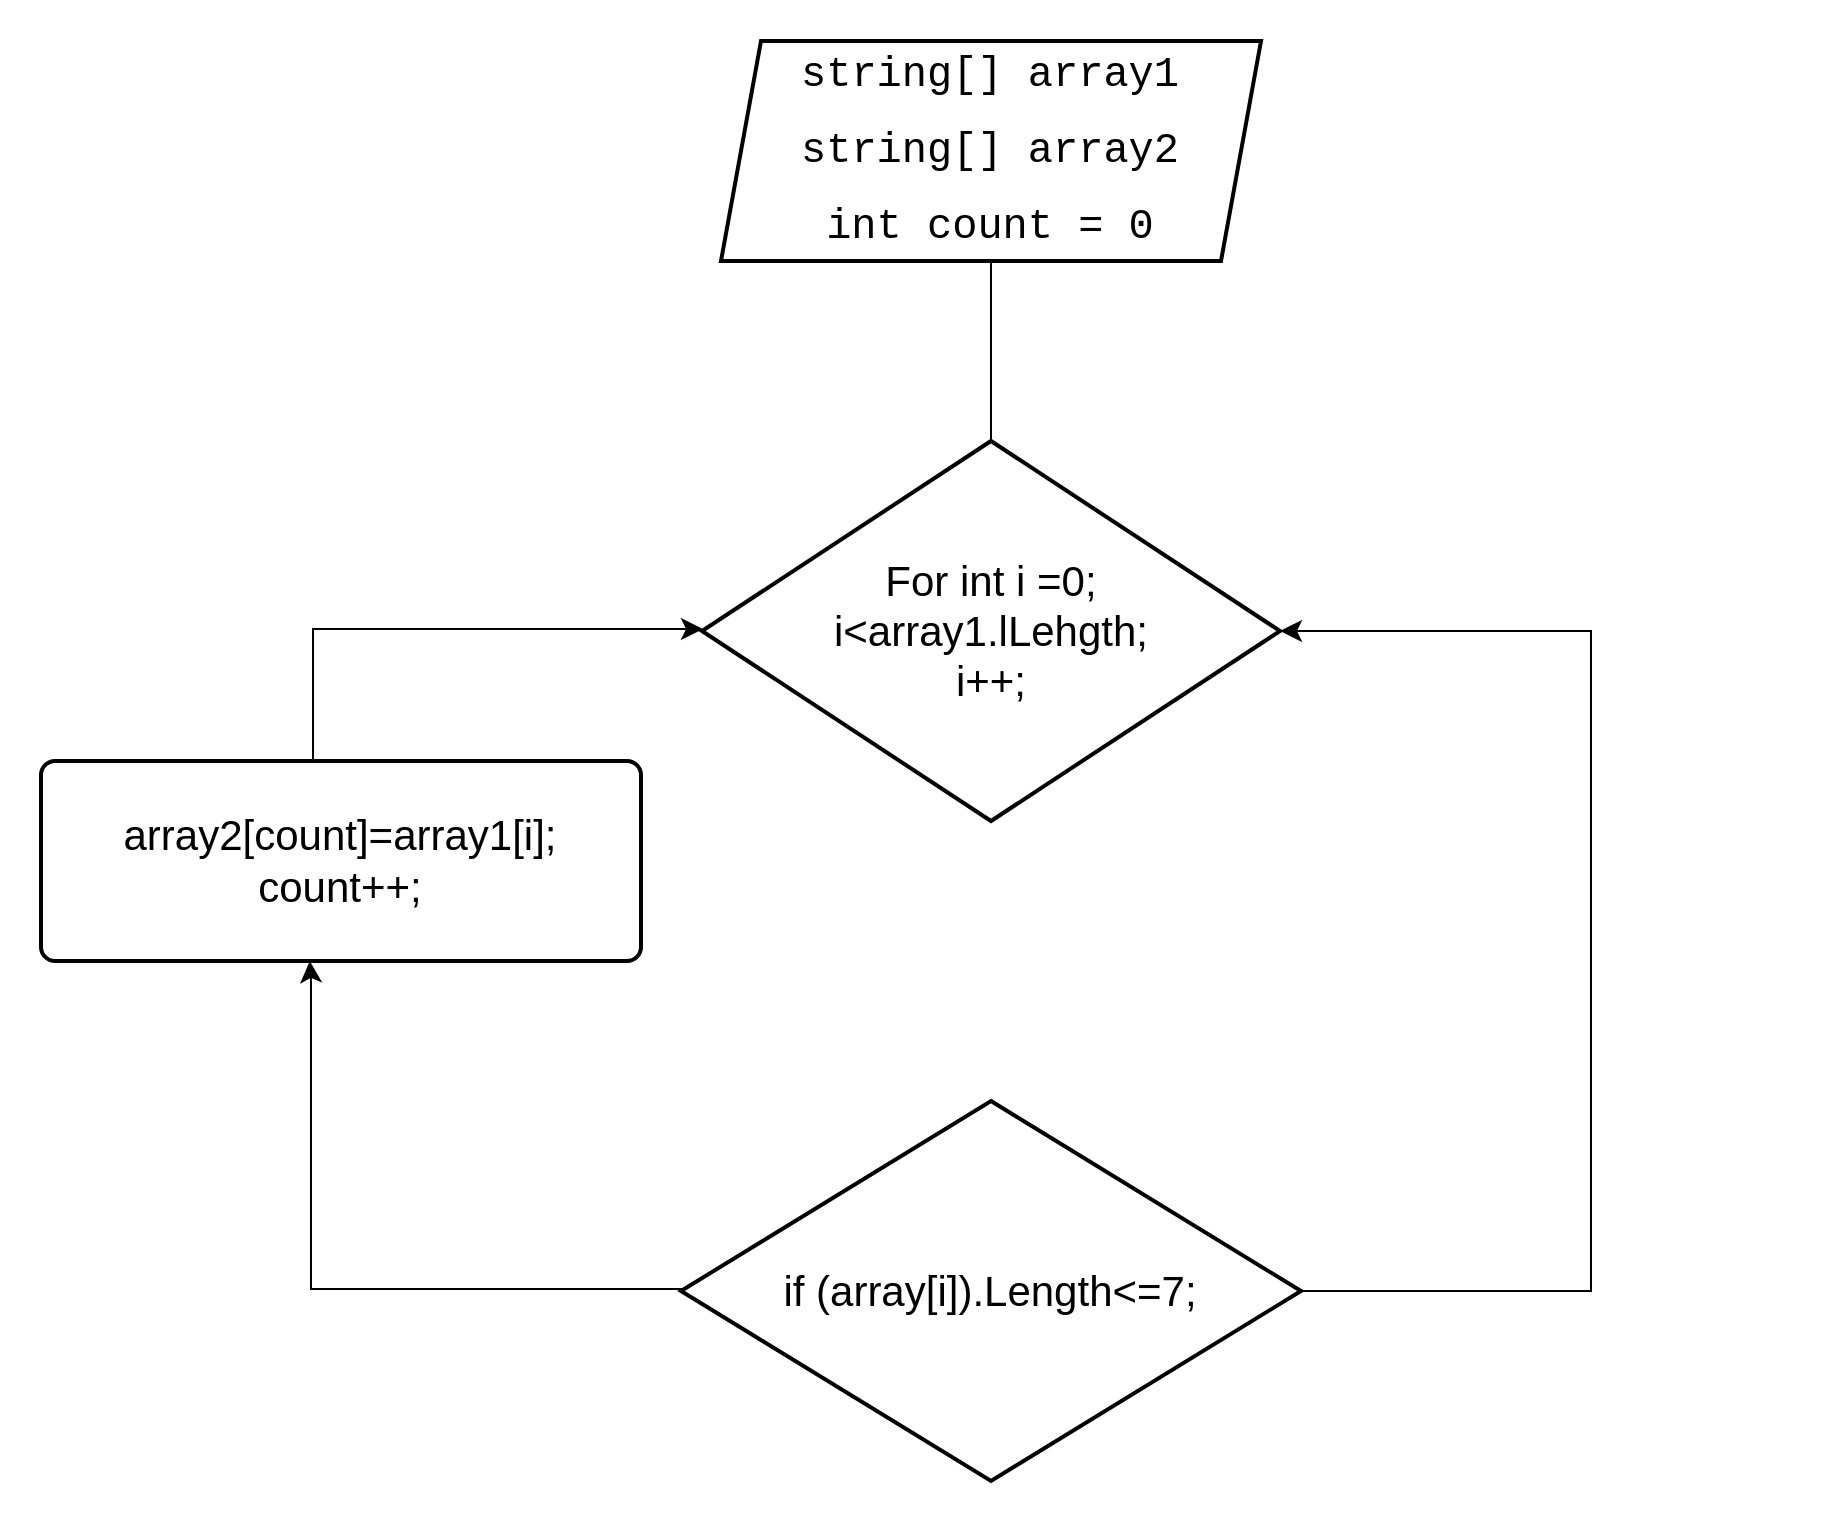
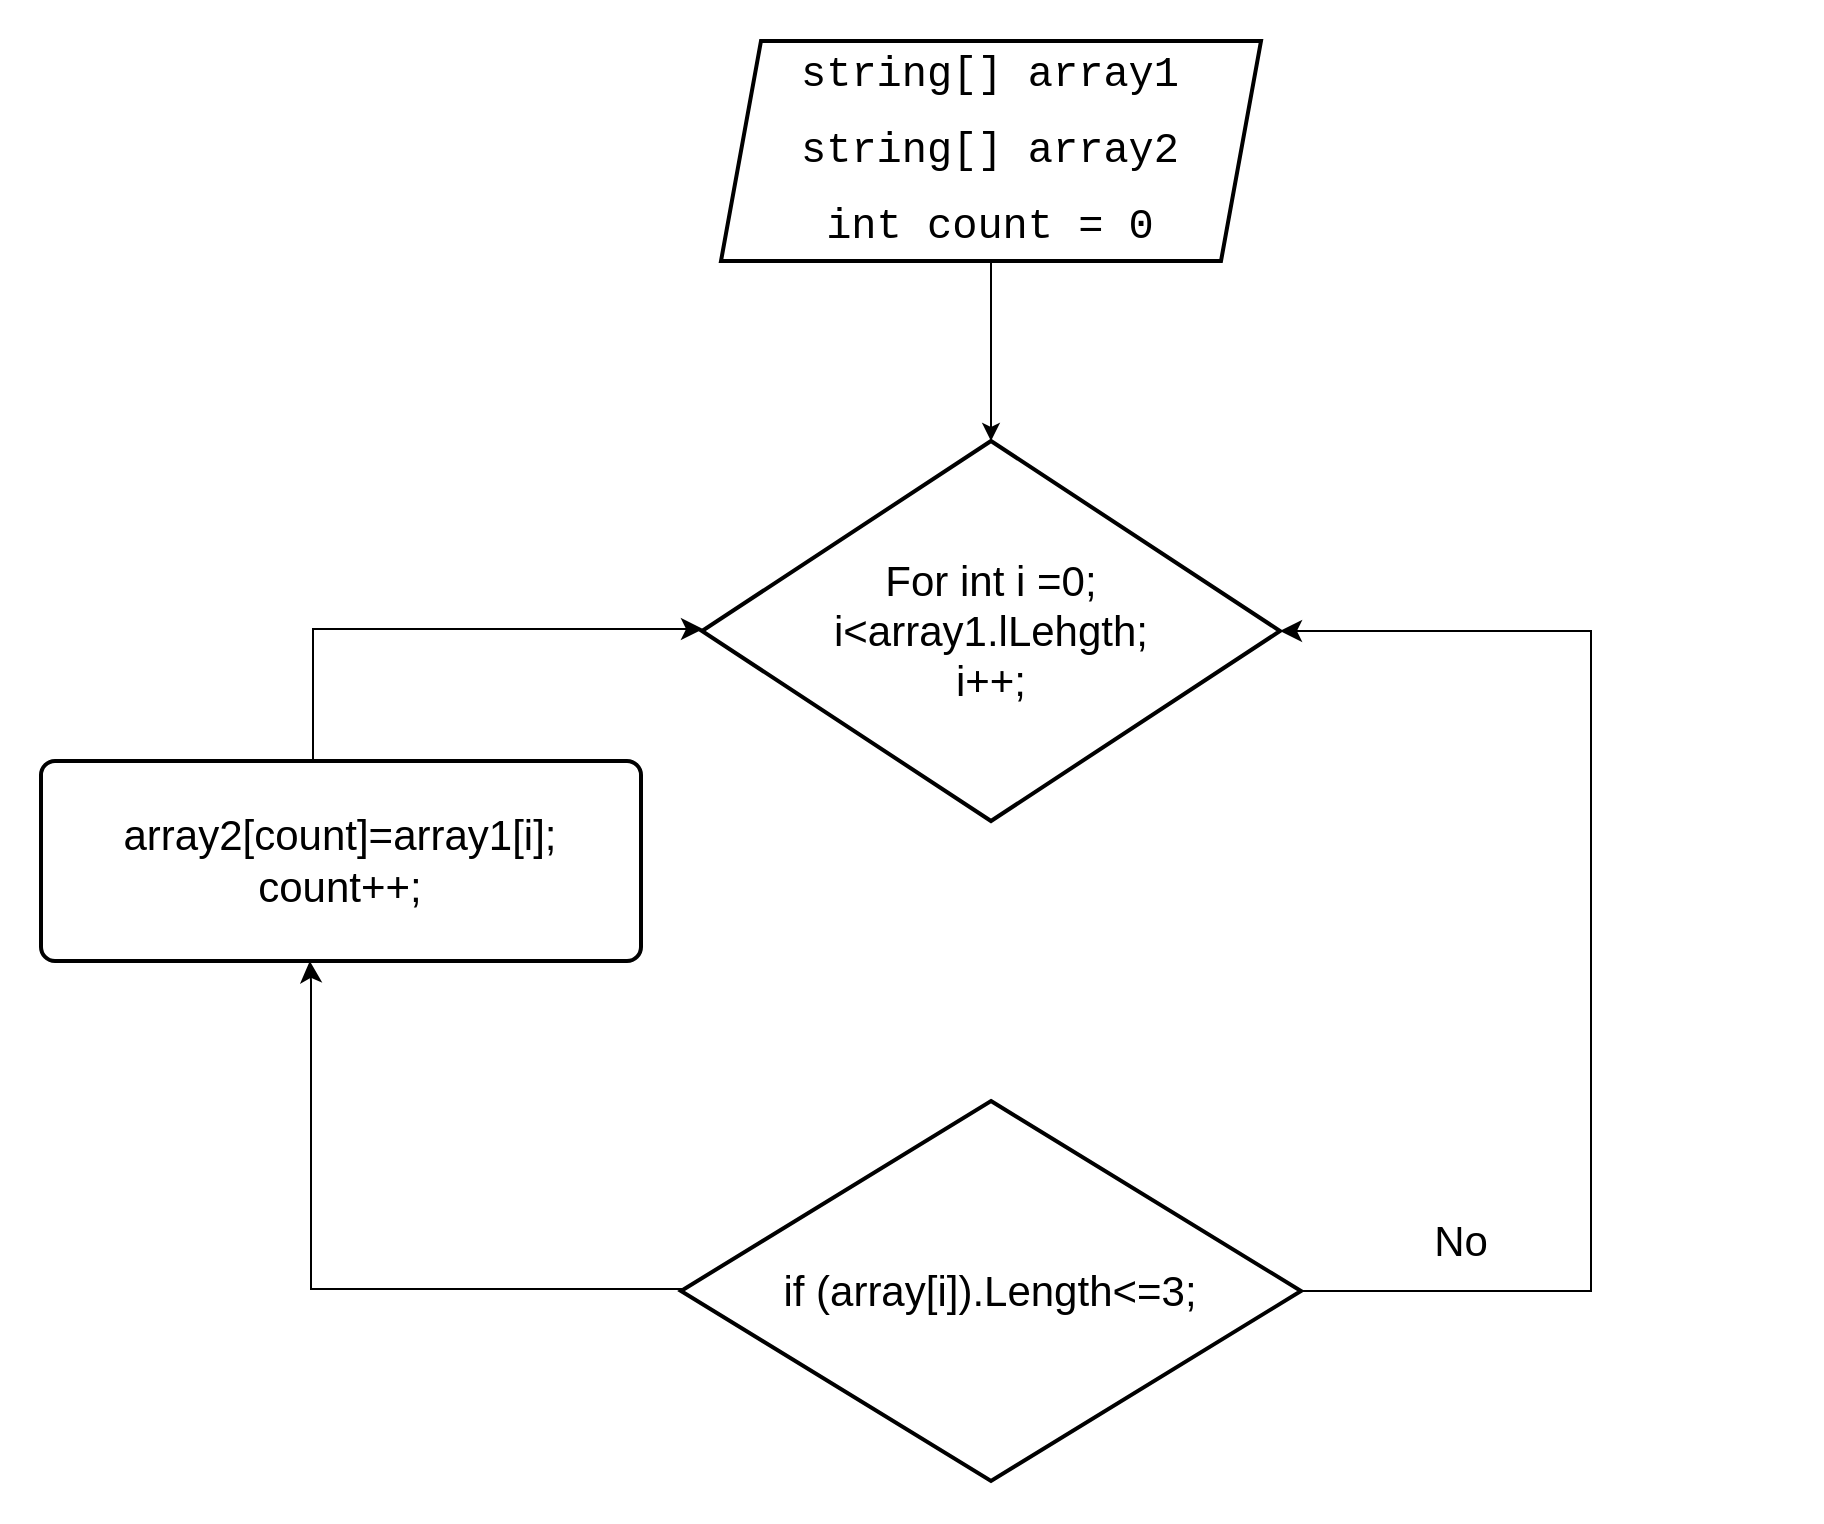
  <mxCell id="0" />
  <mxCell id="1" parent="0" />
- <mxCell id="2" value="" style="edgeStyle=orthogonalEdgeStyle;rounded=0;orthogonalLoop=1;jettySize=auto;html=1;fontFamily=Helvetica;fontSize=21;fontColor=#000000;endArrow=none;" edge="1" parent="1" source="3" target="4"><mxGeometry relative="1" as="geometry" /></mxCell>
+ <mxCell id="2" value="" style="edgeStyle=orthogonalEdgeStyle;rounded=0;orthogonalLoop=1;jettySize=auto;html=1;fontFamily=Helvetica;fontSize=21;fontColor=#000000;" edge="1" parent="1" source="3" target="4"><mxGeometry relative="1" as="geometry" /></mxCell>
  <mxCell id="3" value="&lt;div style=&quot;font-family: Consolas, &amp;quot;Courier New&amp;quot;, monospace; line-height: 19px; font-size: 21px;&quot;&gt;&lt;font style=&quot;font-size: 21px;&quot;&gt;string[] array1&lt;/font&gt;&lt;/div&gt;&lt;div style=&quot;font-family: Consolas, &amp;quot;Courier New&amp;quot;, monospace; line-height: 19px; font-size: 21px;&quot;&gt;&lt;font style=&quot;font-size: 21px;&quot;&gt;&lt;br&gt;&lt;/font&gt;&lt;/div&gt;&lt;div style=&quot;font-family: Consolas, &amp;quot;Courier New&amp;quot;, monospace; line-height: 19px; font-size: 21px;&quot;&gt;&lt;div style=&quot;line-height: 19px;&quot;&gt;&lt;font style=&quot;font-size: 21px;&quot;&gt;string[] array2&lt;/font&gt;&lt;/div&gt;&lt;div style=&quot;line-height: 19px;&quot;&gt;&lt;font style=&quot;font-size: 21px;&quot;&gt;&lt;br&gt;&lt;/font&gt;&lt;/div&gt;&lt;div style=&quot;line-height: 19px;&quot;&gt;&lt;font style=&quot;font-size: 21px;&quot;&gt;int count = 0&lt;/font&gt;&lt;/div&gt;&lt;/div&gt;" style="shape=parallelogram;perimeter=parallelogramPerimeter;whiteSpace=wrap;html=1;fixedSize=1;strokeWidth=2;" vertex="1" parent="1"><mxGeometry x="360" y="20" width="270" height="110" as="geometry" /></mxCell>
  <mxCell id="4" value="&lt;font style=&quot;font-size: 21px;&quot;&gt;For int i =0;&lt;br&gt;i&amp;lt;array1.lLehgth;&lt;br&gt;i++;&lt;/font&gt;" style="strokeWidth=2;html=1;shape=mxgraph.flowchart.decision;whiteSpace=wrap;labelBackgroundColor=none;strokeColor=default;fontFamily=Helvetica;fontSize=12;fontColor=#000000;fillColor=default;" vertex="1" parent="1"><mxGeometry x="350.5" y="220" width="289" height="190" as="geometry" /></mxCell>
- <mxCell id="5" value="if (array[i]).Length&amp;lt;=7;" style="strokeWidth=2;html=1;shape=mxgraph.flowchart.decision;whiteSpace=wrap;labelBackgroundColor=none;strokeColor=default;fontFamily=Helvetica;fontSize=21;fontColor=#000000;fillColor=default;" vertex="1" parent="1"><mxGeometry x="340" y="550" width="310" height="190" as="geometry" /></mxCell>
+ <mxCell id="5" value="if (array[i]).Length&amp;lt;=3;" style="strokeWidth=2;html=1;shape=mxgraph.flowchart.decision;whiteSpace=wrap;labelBackgroundColor=none;strokeColor=default;fontFamily=Helvetica;fontSize=21;fontColor=#000000;fillColor=default;" vertex="1" parent="1"><mxGeometry x="340" y="550" width="310" height="190" as="geometry" /></mxCell>
  <mxCell id="6" value="array2[count]=array1[i];&lt;br&gt;count++;" style="rounded=1;whiteSpace=wrap;html=1;absoluteArcSize=1;arcSize=14;strokeWidth=2;labelBackgroundColor=none;strokeColor=default;fontFamily=Helvetica;fontSize=21;fontColor=#000000;fillColor=default;" vertex="1" parent="1"><mxGeometry x="20" y="380" width="300" height="100" as="geometry" /></mxCell>
  <mxCell id="7" value="" style="edgeStyle=elbowEdgeStyle;elbow=horizontal;endArrow=classic;html=1;curved=0;rounded=0;endSize=8;startSize=8;fontFamily=Helvetica;fontSize=21;fontColor=#000000;exitX=1;exitY=0.5;exitDx=0;exitDy=0;exitPerimeter=0;" edge="1" parent="1" source="5"><mxGeometry width="50" height="50" relative="1" as="geometry"><mxPoint x="655" y="645" as="sourcePoint" /><mxPoint x="639.5" y="315" as="targetPoint" /><Array as="points"><mxPoint x="795" y="490" /><mxPoint x="889.5" y="365" /></Array></mxGeometry></mxCell>
+ <mxCell id="8" value="No" style="text;html=1;align=center;verticalAlign=middle;resizable=0;points=[];autosize=1;strokeColor=none;fillColor=none;fontSize=21;fontFamily=Helvetica;fontColor=#000000;" vertex="1" parent="1"><mxGeometry x="705" y="600" width="50" height="40" as="geometry" /></mxCell>
  <mxCell id="9" value="" style="edgeStyle=segmentEdgeStyle;endArrow=classic;html=1;curved=0;rounded=0;endSize=8;startSize=8;fontFamily=Helvetica;fontSize=21;fontColor=#000000;entryX=0.448;entryY=1;entryDx=0;entryDy=0;entryPerimeter=0;" edge="1" parent="1" target="6"><mxGeometry width="50" height="50" relative="1" as="geometry"><mxPoint x="341" y="644" as="sourcePoint" /><mxPoint x="191" y="534" as="targetPoint" /><Array as="points"><mxPoint x="155" y="644" /><mxPoint x="155" y="490" /></Array></mxGeometry></mxCell>
  <mxCell id="10" value="" style="edgeStyle=segmentEdgeStyle;endArrow=classic;html=1;curved=0;rounded=0;endSize=8;startSize=8;fontFamily=Helvetica;fontSize=21;fontColor=#000000;" edge="1" parent="1"><mxGeometry width="50" height="50" relative="1" as="geometry"><mxPoint x="156" y="380" as="sourcePoint" /><mxPoint x="351" y="314" as="targetPoint" /><Array as="points"><mxPoint x="155.5" y="314" /></Array></mxGeometry></mxCell>
